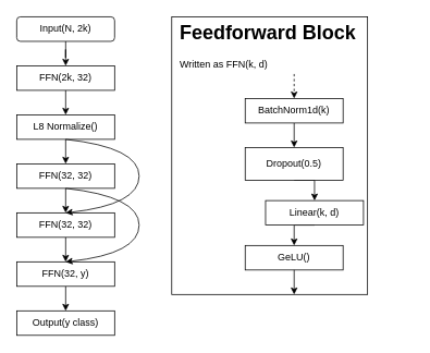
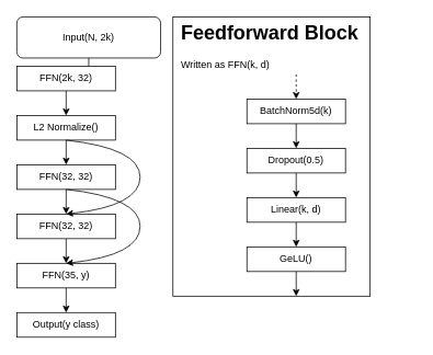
  <mxCell id="0" />
  <mxCell id="1" parent="0" />
  <mxCell id="2" value="" style="rounded=0;whiteSpace=wrap;html=1;" vertex="1" parent="1"><mxGeometry x="210" y="20" width="240" height="340" as="geometry" /></mxCell>
  <mxCell id="3" style="edgeStyle=orthogonalEdgeStyle;rounded=0;orthogonalLoop=1;jettySize=auto;html=1;exitX=0.5;exitY=1;exitDx=0;exitDy=0;entryX=0.5;entryY=0;entryDx=0;entryDy=0;" edge="1" parent="1" source="4" target="6"><mxGeometry relative="1" as="geometry" /></mxCell>
- <mxCell id="4" value="BatchNorm1d(k)" style="rounded=0;whiteSpace=wrap;html=1;" vertex="1" parent="1"><mxGeometry x="300" y="120" width="120" height="30" as="geometry" /></mxCell>
+ <mxCell id="4" value="BatchNorm5d(k)" style="rounded=0;whiteSpace=wrap;html=1;" vertex="1" parent="1"><mxGeometry x="300" y="120" width="120" height="30" as="geometry" /></mxCell>
  <mxCell id="5" style="edgeStyle=orthogonalEdgeStyle;rounded=0;orthogonalLoop=1;jettySize=auto;html=1;exitX=0.5;exitY=1;exitDx=0;exitDy=0;entryX=0.5;entryY=0;entryDx=0;entryDy=0;" edge="1" parent="1" source="6" target="8"><mxGeometry relative="1" as="geometry" /></mxCell>
- <mxCell id="6" value="Dropout(0.5)" style="rounded=0;whiteSpace=wrap;html=1;" vertex="1" parent="1"><mxGeometry x="300" y="180" width="120" height="40" as="geometry" /></mxCell>
+ <mxCell id="6" value="Dropout(0.5)" style="rounded=0;whiteSpace=wrap;html=1;" vertex="1" parent="1"><mxGeometry x="300" y="180" width="120" height="30" as="geometry" /></mxCell>
  <mxCell id="7" style="edgeStyle=orthogonalEdgeStyle;rounded=0;orthogonalLoop=1;jettySize=auto;html=1;exitX=0.5;exitY=1;exitDx=0;exitDy=0;entryX=0.5;entryY=0;entryDx=0;entryDy=0;" edge="1" parent="1" source="8" target="9"><mxGeometry relative="1" as="geometry" /></mxCell>
- <mxCell id="8" value="Linear(k, d)" style="rounded=0;whiteSpace=wrap;html=1;" vertex="1" parent="1"><mxGeometry x="325" y="245" width="120" height="30" as="geometry" /></mxCell>
+ <mxCell id="8" value="Linear(k, d)" style="rounded=0;whiteSpace=wrap;html=1;" vertex="1" parent="1"><mxGeometry x="300" y="240" width="120" height="30" as="geometry" /></mxCell>
  <mxCell id="9" value="GeLU()" style="rounded=0;whiteSpace=wrap;html=1;" vertex="1" parent="1"><mxGeometry x="300" y="300" width="120" height="30" as="geometry" /></mxCell>
  <mxCell id="10" style="edgeStyle=orthogonalEdgeStyle;rounded=0;orthogonalLoop=1;jettySize=auto;html=1;exitX=0.5;exitY=1;exitDx=0;exitDy=0;" edge="1" parent="1" source="11" target="18"><mxGeometry relative="1" as="geometry" /></mxCell>
- <mxCell id="11" value="Input(N, 2k)" style="rounded=1;whiteSpace=wrap;html=1;" vertex="1" parent="1"><mxGeometry x="20" y="20" width="120" height="30" as="geometry" /></mxCell>
+ <mxCell id="11" value="Input(N, 2k)" style="rounded=1;whiteSpace=wrap;html=1;" vertex="1" parent="1"><mxGeometry x="20" y="20" width="175" height="50" as="geometry" /></mxCell>
  <mxCell id="12" style="edgeStyle=orthogonalEdgeStyle;rounded=0;orthogonalLoop=1;jettySize=auto;html=1;exitX=0.5;exitY=1;exitDx=0;exitDy=0;entryX=0.5;entryY=0;entryDx=0;entryDy=0;" edge="1" parent="1" source="13" target="20"><mxGeometry relative="1" as="geometry" /></mxCell>
- <mxCell id="13" value="L8 Normalize()" style="rounded=0;whiteSpace=wrap;html=1;" vertex="1" parent="1"><mxGeometry x="20" y="140" width="120" height="30" as="geometry" /></mxCell>
+ <mxCell id="13" value="L2 Normalize()" style="rounded=0;whiteSpace=wrap;html=1;" vertex="1" parent="1"><mxGeometry x="20" y="140" width="120" height="30" as="geometry" /></mxCell>
  <mxCell id="14" value="&lt;h1&gt;Feedforward Block&lt;/h1&gt;&lt;div&gt;Written as FFN(k, d)&lt;/div&gt;" style="text;html=1;strokeColor=none;fillColor=none;spacing=5;spacingTop=-20;whiteSpace=wrap;overflow=hidden;rounded=0;" vertex="1" parent="1"><mxGeometry x="215" y="20" width="290" height="70" as="geometry" /></mxCell>
  <mxCell id="15" value="" style="endArrow=classic;html=1;rounded=0;entryX=0.5;entryY=0;entryDx=0;entryDy=0;dashed=1;" edge="1" parent="1" source="14" target="4"><mxGeometry width="50" height="50" relative="1" as="geometry"><mxPoint x="130" y="480" as="sourcePoint" /><mxPoint x="200" y="160" as="targetPoint" /></mxGeometry></mxCell>
  <mxCell id="16" value="" style="endArrow=classic;html=1;rounded=0;exitX=0.5;exitY=1;exitDx=0;exitDy=0;" edge="1" parent="1" source="9"><mxGeometry width="50" height="50" relative="1" as="geometry"><mxPoint x="100" y="480" as="sourcePoint" /><mxPoint x="360" y="360" as="targetPoint" /></mxGeometry></mxCell>
  <mxCell id="17" style="edgeStyle=orthogonalEdgeStyle;rounded=0;orthogonalLoop=1;jettySize=auto;html=1;exitX=0.5;exitY=1;exitDx=0;exitDy=0;entryX=0.5;entryY=0;entryDx=0;entryDy=0;" edge="1" parent="1" source="18" target="13"><mxGeometry relative="1" as="geometry" /></mxCell>
  <mxCell id="18" value="&lt;span style=&quot;text-align: left;&quot;&gt;FFN(2k, 32)&lt;/span&gt;" style="rounded=0;whiteSpace=wrap;html=1;" vertex="1" parent="1"><mxGeometry x="20" y="80" width="120" height="30" as="geometry" /></mxCell>
  <mxCell id="19" style="edgeStyle=orthogonalEdgeStyle;rounded=0;orthogonalLoop=1;jettySize=auto;html=1;exitX=0.5;exitY=1;exitDx=0;exitDy=0;entryX=0.5;entryY=0;entryDx=0;entryDy=0;" edge="1" parent="1" source="20" target="22"><mxGeometry relative="1" as="geometry" /></mxCell>
  <mxCell id="20" value="&lt;span style=&quot;text-align: left;&quot;&gt;FFN(32, 32)&lt;/span&gt;" style="rounded=0;whiteSpace=wrap;html=1;" vertex="1" parent="1"><mxGeometry x="20" y="200" width="120" height="30" as="geometry" /></mxCell>
  <mxCell id="21" style="edgeStyle=orthogonalEdgeStyle;rounded=0;orthogonalLoop=1;jettySize=auto;html=1;exitX=0.5;exitY=1;exitDx=0;exitDy=0;entryX=0.5;entryY=0;entryDx=0;entryDy=0;" edge="1" parent="1" source="22" target="25"><mxGeometry relative="1" as="geometry" /></mxCell>
  <mxCell id="22" value="&lt;span style=&quot;text-align: left;&quot;&gt;FFN(32, 32)&lt;/span&gt;" style="rounded=0;whiteSpace=wrap;html=1;" vertex="1" parent="1"><mxGeometry x="20" y="260" width="120" height="30" as="geometry" /></mxCell>
  <mxCell id="23" value="" style="curved=1;endArrow=classic;html=1;rounded=0;exitX=0.5;exitY=1;exitDx=0;exitDy=0;entryX=0.5;entryY=0;entryDx=0;entryDy=0;" edge="1" parent="1" source="13" target="22"><mxGeometry width="50" height="50" relative="1" as="geometry"><mxPoint x="180" y="450" as="sourcePoint" /><mxPoint x="230" y="400" as="targetPoint" /><Array as="points"><mxPoint x="170" y="180" /><mxPoint x="170" y="250" /></Array></mxGeometry></mxCell>
  <mxCell id="24" style="edgeStyle=orthogonalEdgeStyle;rounded=0;orthogonalLoop=1;jettySize=auto;html=1;exitX=0.5;exitY=1;exitDx=0;exitDy=0;entryX=0.5;entryY=0;entryDx=0;entryDy=0;" edge="1" parent="1" source="25" target="27"><mxGeometry relative="1" as="geometry" /></mxCell>
- <mxCell id="25" value="&lt;span style=&quot;text-align: left;&quot;&gt;FFN(32, y)&lt;/span&gt;" style="rounded=0;whiteSpace=wrap;html=1;" vertex="1" parent="1"><mxGeometry x="20" y="320" width="120" height="30" as="geometry" /></mxCell>
+ <mxCell id="25" value="&lt;span style=&quot;text-align: left;&quot;&gt;FFN(35, y)&lt;/span&gt;" style="rounded=0;whiteSpace=wrap;html=1;" vertex="1" parent="1"><mxGeometry x="20" y="320" width="120" height="30" as="geometry" /></mxCell>
  <mxCell id="26" value="" style="curved=1;endArrow=classic;html=1;rounded=0;exitX=0.5;exitY=1;exitDx=0;exitDy=0;entryX=0.5;entryY=0;entryDx=0;entryDy=0;" edge="1" parent="1"><mxGeometry width="50" height="50" relative="1" as="geometry"><mxPoint x="80" y="230" as="sourcePoint" /><mxPoint x="80" y="320" as="targetPoint" /><Array as="points"><mxPoint x="170" y="240" /><mxPoint x="170" y="310" /></Array></mxGeometry></mxCell>
  <mxCell id="27" value="&lt;span style=&quot;text-align: left;&quot;&gt;Output(y class)&lt;/span&gt;" style="rounded=0;whiteSpace=wrap;html=1;" vertex="1" parent="1"><mxGeometry x="20" y="380" width="120" height="30" as="geometry" /></mxCell>
